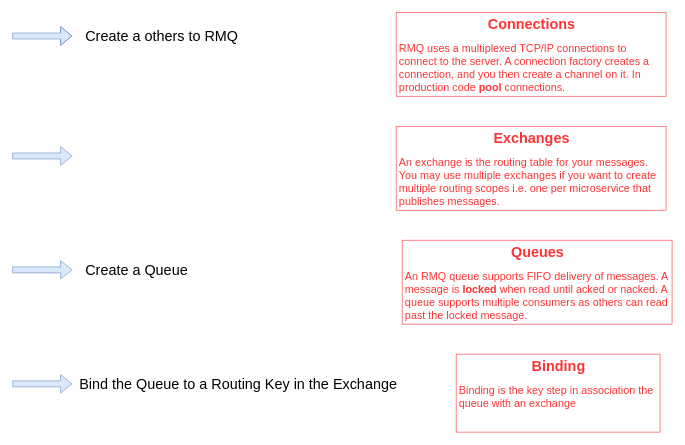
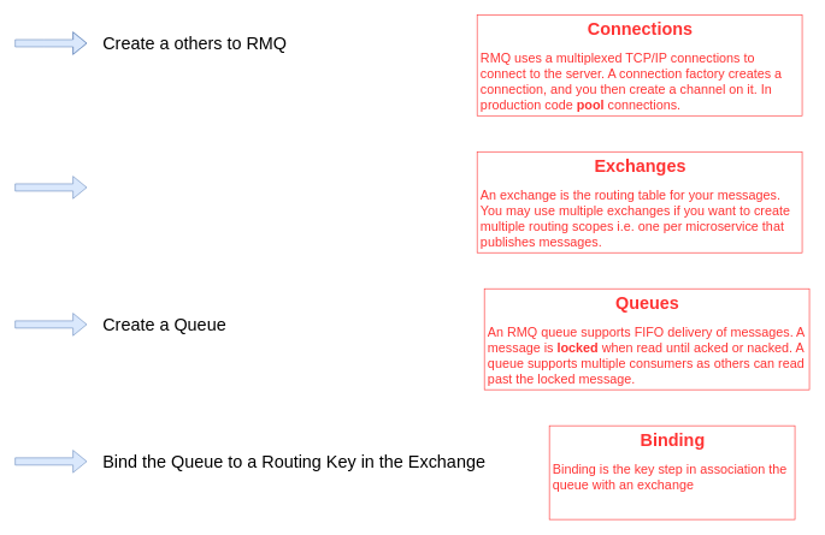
  <mxCell id="0" />
  <mxCell id="1" parent="0" />
  <mxCell id="2" value="" style="shape=flexArrow;endArrow=classic;html=1;fillColor=#dae8fc;strokeColor=#6c8ebf;" parent="1" edge="1"><mxGeometry width="50" height="50" relative="1" as="geometry"><mxPoint x="20" y="59.5" as="sourcePoint" /><mxPoint x="120" y="59.5" as="targetPoint" /><Array as="points"><mxPoint x="60" y="59.5" /></Array></mxGeometry></mxCell>
  <mxCell id="3" value="&lt;font style=&quot;font-size: 24px&quot;&gt;Create a others to RMQ&lt;/font&gt;" style="text;html=1;strokeColor=none;fillColor=none;align=left;verticalAlign=middle;whiteSpace=wrap;rounded=0;" parent="1" vertex="1"><mxGeometry x="140" y="50" width="330" height="20" as="geometry" /></mxCell>
  <mxCell id="4" value="" style="shape=flexArrow;endArrow=classic;html=1;fillColor=#dae8fc;strokeColor=#6c8ebf;" parent="1" edge="1"><mxGeometry width="50" height="50" relative="1" as="geometry"><mxPoint x="20" y="259.5" as="sourcePoint" /><mxPoint x="120" y="259.5" as="targetPoint" /></mxGeometry></mxCell>
  <mxCell id="5" value="" style="shape=flexArrow;endArrow=classic;html=1;fillColor=#dae8fc;strokeColor=#6c8ebf;" parent="1" edge="1"><mxGeometry width="50" height="50" relative="1" as="geometry"><mxPoint x="20" y="449.5" as="sourcePoint" /><mxPoint x="120" y="449.5" as="targetPoint" /></mxGeometry></mxCell>
  <mxCell id="6" value="&lt;font style=&quot;font-size: 24px&quot;&gt;Create a Queue&lt;/font&gt;" style="text;html=1;strokeColor=none;fillColor=none;align=left;verticalAlign=middle;whiteSpace=wrap;rounded=0;" parent="1" vertex="1"><mxGeometry x="140" y="440" width="430" height="20" as="geometry" /></mxCell>
  <mxCell id="7" value="" style="shape=flexArrow;endArrow=classic;html=1;fillColor=#dae8fc;strokeColor=#6c8ebf;" parent="1" edge="1"><mxGeometry width="50" height="50" relative="1" as="geometry"><mxPoint x="20" y="639.5" as="sourcePoint" /><mxPoint x="120" y="639.5" as="targetPoint" /></mxGeometry></mxCell>
- <mxCell id="8" value="&lt;font style=&quot;font-size: 24px&quot;&gt;Bind the Queue to a Routing Key in the Exchange&amp;nbsp;&lt;/font&gt;" style="text;html=1;strokeColor=none;fillColor=none;align=left;verticalAlign=middle;whiteSpace=wrap;rounded=0;" parent="1" vertex="1"><mxGeometry x="130" y="630" width="550" height="20" as="geometry" /></mxCell>
+ <mxCell id="8" value="&lt;font style=&quot;font-size: 24px&quot;&gt;Bind the Queue to a Routing Key in the Exchange&amp;nbsp;&lt;/font&gt;" style="text;html=1;strokeColor=none;fillColor=none;align=left;verticalAlign=middle;whiteSpace=wrap;rounded=0;" parent="1" vertex="1"><mxGeometry x="140" y="630" width="550" height="20" as="geometry" /></mxCell>
  <mxCell id="9" value="&lt;h1 style=&quot;text-align: center&quot;&gt;&lt;font color=&quot;#ff3333&quot;&gt;Connections&lt;/font&gt;&lt;/h1&gt;&lt;p&gt;&lt;font color=&quot;#ff3333&quot; style=&quot;font-size: 18px&quot;&gt;RMQ uses a multiplexed TCP/IP connections to connect to the server. A connection factory creates a connection, and you then create a channel on it. In production code &lt;b&gt;pool&lt;/b&gt; connections.&lt;/font&gt;&lt;/p&gt;" style="text;html=1;strokeColor=#FF3333;fillColor=none;spacing=5;spacingTop=-20;whiteSpace=wrap;overflow=hidden;rounded=0;" parent="1" vertex="1"><mxGeometry x="660" y="20" width="450" height="140" as="geometry" /></mxCell>
  <mxCell id="10" value="&lt;h1 style=&quot;text-align: center&quot;&gt;&lt;font color=&quot;#ff3333&quot;&gt;Exchanges&lt;/font&gt;&lt;/h1&gt;&lt;p&gt;&lt;font color=&quot;#ff3333&quot;&gt;&lt;span style=&quot;font-size: 18px&quot;&gt;An exchange is the routing table for your messages. You may use multiple exchanges if you want to create multiple routing scopes i.e. one per microservice that publishes messages.&lt;/span&gt;&lt;/font&gt;&lt;/p&gt;" style="text;html=1;strokeColor=#FF3333;fillColor=none;spacing=5;spacingTop=-20;whiteSpace=wrap;overflow=hidden;rounded=0;" parent="1" vertex="1"><mxGeometry x="660" y="210" width="450" height="140" as="geometry" /></mxCell>
  <mxCell id="11" value="&lt;h1 style=&quot;text-align: center&quot;&gt;&lt;font color=&quot;#ff3333&quot;&gt;Queues&lt;/font&gt;&lt;/h1&gt;&lt;p&gt;&lt;font color=&quot;#ff3333&quot;&gt;&lt;span style=&quot;font-size: 18px&quot;&gt;An RMQ queue supports FIFO delivery of messages. A message is &lt;b&gt;locked&lt;/b&gt; when read until acked or nacked. A queue supports multiple consumers as others can read past the locked message.&lt;/span&gt;&lt;/font&gt;&lt;/p&gt;" style="text;html=1;strokeColor=#FF3333;fillColor=none;spacing=5;spacingTop=-20;whiteSpace=wrap;overflow=hidden;rounded=0;" parent="1" vertex="1"><mxGeometry x="670" y="400" width="450" height="140" as="geometry" /></mxCell>
  <mxCell id="12" value="&lt;h1 style=&quot;text-align: center&quot;&gt;&lt;font color=&quot;#ff3333&quot;&gt;Binding&lt;/font&gt;&lt;/h1&gt;&lt;p&gt;&lt;font color=&quot;#ff3333&quot;&gt;&lt;span style=&quot;font-size: 18px&quot;&gt;Binding is the key step in association the queue with an exchange&lt;/span&gt;&lt;/font&gt;&lt;/p&gt;" style="text;html=1;strokeColor=#FF3333;fillColor=none;spacing=5;spacingTop=-20;whiteSpace=wrap;overflow=hidden;rounded=0;" parent="1" vertex="1"><mxGeometry x="760" y="590" width="340" height="130" as="geometry" /></mxCell>
